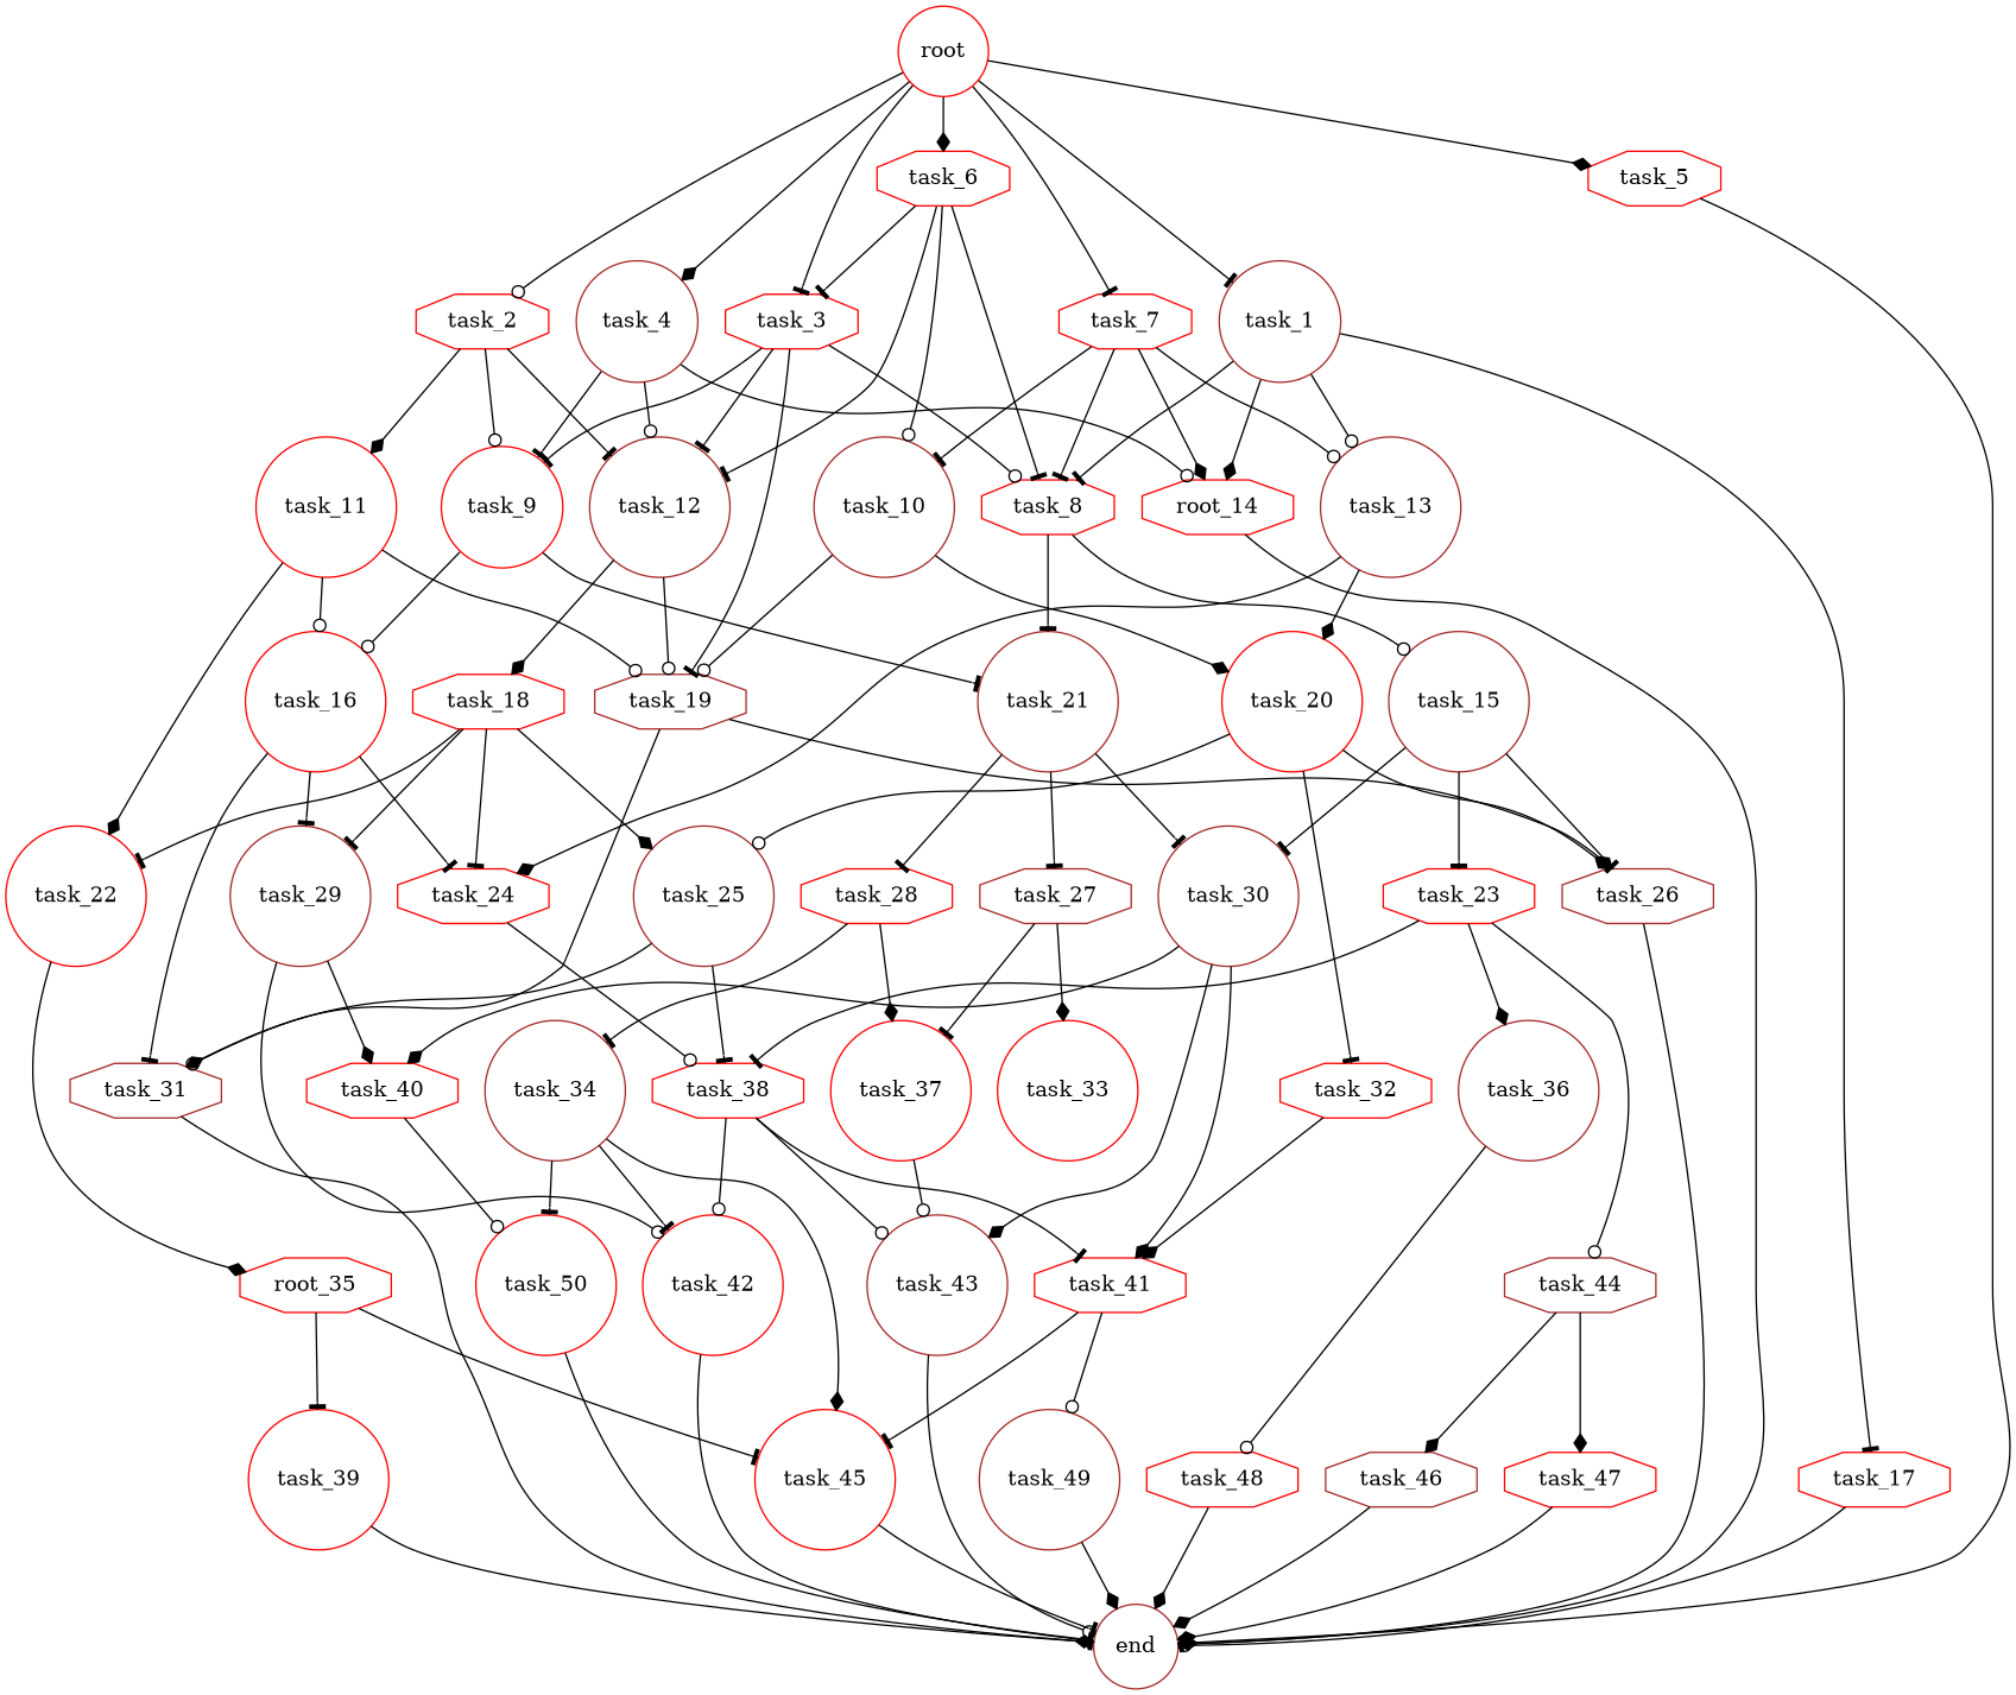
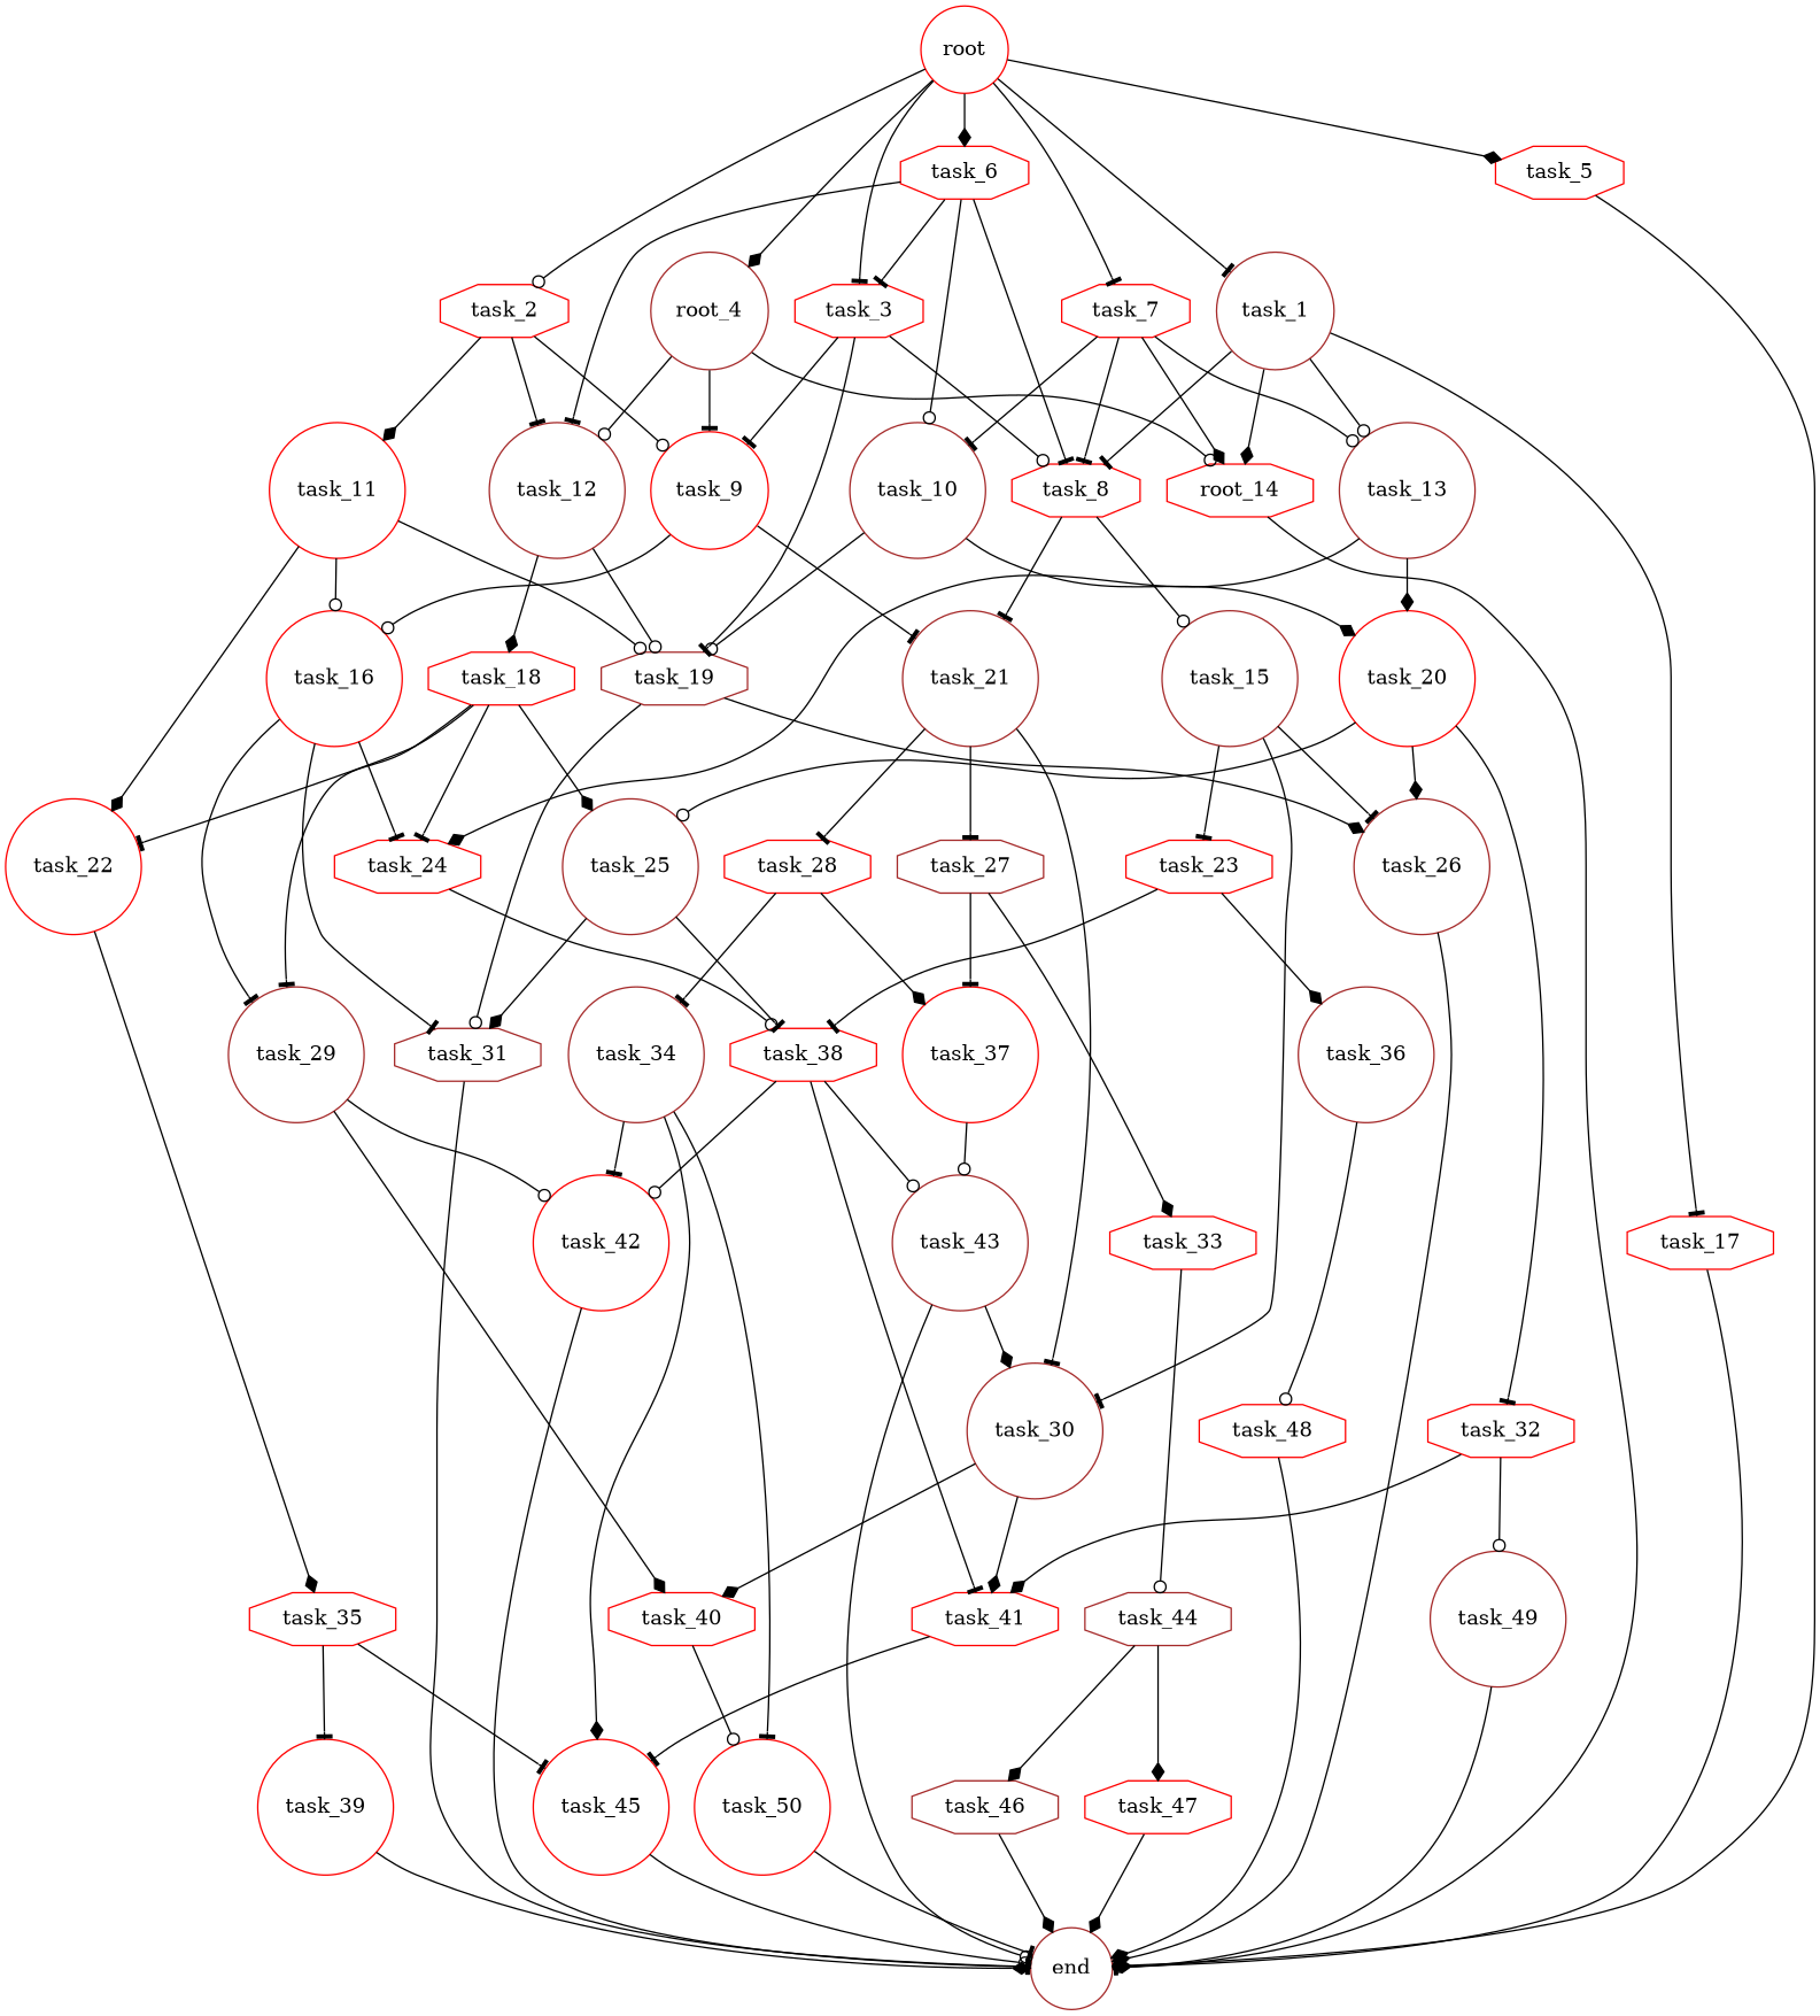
  digraph {
    node [color=red shape=circle]
    edge [arrowhead=tee]
    task_9
    task_16
    task_21 [color=brown]
    task_24 [shape=octagon]
    task_29 [color=brown]
    task_31 [color=brown shape=octagon]
    task_28 [shape=octagon]
    task_27 [color=brown shape=octagon]
    task_30 [color=brown]
    task_17 [shape=octagon]
    end [color=brown]
    task_34 [color=brown]
    task_37
    task_45
    task_42
    task_50
    task_43 [color=brown]
    task_7 [shape=octagon]
    task_10 [color=brown]
    n20 [label=root_14 shape=octagon]
    task_13 [color=brown]
    task_8 [shape=octagon]
    task_19 [color=brown shape=octagon]
    task_20
    task_15 [color=brown]
    task_18 [shape=octagon]
    task_22
    task_25 [color=brown]
    task_38 [shape=octagon]
    task_40 [shape=octagon]
-   task_35 [shape=octagon label=root_35]
+   task_35 [shape=octagon]
    task_12 [color=brown]
-   task_26 [color=brown shape=octagon]
+   task_26 [color=brown]
    task_32 [shape=octagon]
    task_44 [color=brown shape=octagon]
    task_47 [shape=octagon]
    task_46 [color=brown shape=octagon]
    task_39
-   task_33
+   task_33 [shape=octagon]
    task_41 [shape=octagon]
    task_49 [color=brown]
    task_11
    task_23 [shape=octagon]
    task_36 [color=brown]
    task_48 [shape=octagon]
    task_2 [shape=octagon]
    task_5 [shape=octagon]
    task_6 [shape=octagon]
    task_3 [shape=octagon]
    root
-   task_4 [color=brown]
+   task_4 [color=brown label=root_4]
    task_1 [color=brown]
    task_9 -> task_16 [arrowhead=odot]
    task_9 -> task_21
    task_16 -> task_24
    task_16 -> task_29
    task_16 -> task_31
    task_21 -> task_28
    task_21 -> task_27
    task_21 -> task_30
    task_24 -> task_38 [arrowhead=odot]
    task_29 -> task_42 [arrowhead=odot]
    task_29 -> task_40 [arrowhead=diamond]
    task_31 -> end
    task_28 -> task_34
    task_28 -> task_37 [arrowhead=diamond]
    task_27 -> task_37
    task_27 -> task_33 [arrowhead=diamond]
-   task_30 -> task_43 [arrowhead=diamond]
+   task_43 -> task_30 [arrowhead=diamond]
    task_30 -> task_40 [arrowhead=diamond]
    task_30 -> task_41 [arrowhead=diamond]
    task_17 -> end [arrowhead=odot]
    task_34 -> task_45 [arrowhead=diamond]
    task_34 -> task_42
    task_34 -> task_50
    task_37 -> task_43 [arrowhead=odot]
-   task_45 -> end
+   task_45 -> end [arrowhead=odot]
    task_42 -> end
    task_50 -> end
    task_43 -> end [arrowhead=odot]
    task_7 -> task_10
    task_7 -> n20 [arrowhead=diamond]
    task_7 -> task_13 [arrowhead=odot]
    task_7 -> task_8
    task_10 -> task_19 [arrowhead=odot]
    task_10 -> task_20 [arrowhead=diamond]
    n20 -> end
    task_13 -> task_24 [arrowhead=diamond]
    task_13 -> task_20 [arrowhead=diamond]
    task_8 -> task_21
    task_8 -> task_15 [arrowhead=odot]
    task_19 -> task_31 [arrowhead=odot]
    task_19 -> task_26 [arrowhead=diamond]
    task_20 -> task_25 [arrowhead=odot]
    task_20 -> task_26 [arrowhead=diamond]
    task_20 -> task_32
    task_15 -> task_30
    task_15 -> task_26
    task_15 -> task_23
    task_18 -> task_24
    task_18 -> task_29
    task_18 -> task_22
    task_18 -> task_25 [arrowhead=diamond]
    task_22 -> task_35 [arrowhead=diamond]
    task_25 -> task_31 [arrowhead=diamond]
    task_25 -> task_38
    task_38 -> task_42 [arrowhead=odot]
    task_38 -> task_43 [arrowhead=odot]
    task_38 -> task_41
    task_40 -> task_50 [arrowhead=odot]
    task_35 -> task_45
    task_35 -> task_39
    task_12 -> task_19 [arrowhead=odot]
    task_12 -> task_18 [arrowhead=diamond]
    task_26 -> end [arrowhead=diamond]
    task_32 -> task_41 [arrowhead=diamond]
    task_44 -> task_47 [arrowhead=diamond]
    task_44 -> task_46 [arrowhead=diamond]
    task_47 -> end [arrowhead=diamond]
    task_46 -> end [arrowhead=diamond]
    task_39 -> end [arrowhead=diamond]
-   task_23 -> task_44 [arrowhead=odot]
+   task_33 -> task_44 [arrowhead=odot]
    task_41 -> task_45
-   task_41 -> task_49 [arrowhead=odot]
+   task_32 -> task_49 [arrowhead=odot]
    task_49 -> end [arrowhead=diamond]
    task_11 -> task_16 [arrowhead=odot]
    task_11 -> task_19 [arrowhead=odot]
    task_11 -> task_22 [arrowhead=diamond]
    task_23 -> task_38
    task_23 -> task_36 [arrowhead=diamond]
    task_36 -> task_48 [arrowhead=odot]
    task_48 -> end [arrowhead=diamond]
    task_2 -> task_9 [arrowhead=odot]
    task_2 -> task_12
    task_2 -> task_11 [arrowhead=diamond]
    task_5 -> end [arrowhead=diamond]
    task_6 -> task_10 [arrowhead=odot]
    task_6 -> task_8
    task_6 -> task_12
    task_6 -> task_3
    task_3 -> task_9
    task_3 -> task_8 [arrowhead=odot]
    task_3 -> task_19
-   task_3 -> task_12
    root -> task_7
    root -> task_2 [arrowhead=odot]
    root -> task_5 [arrowhead=diamond]
    root -> task_6 [arrowhead=diamond]
    root -> task_3
    root -> task_4 [arrowhead=diamond]
    root -> task_1
    task_4 -> task_9
    task_4 -> n20 [arrowhead=odot]
    task_4 -> task_12 [arrowhead=odot]
    task_1 -> task_17
    task_1 -> n20 [arrowhead=diamond]
    task_1 -> task_13 [arrowhead=odot]
    task_1 -> task_8
  }
